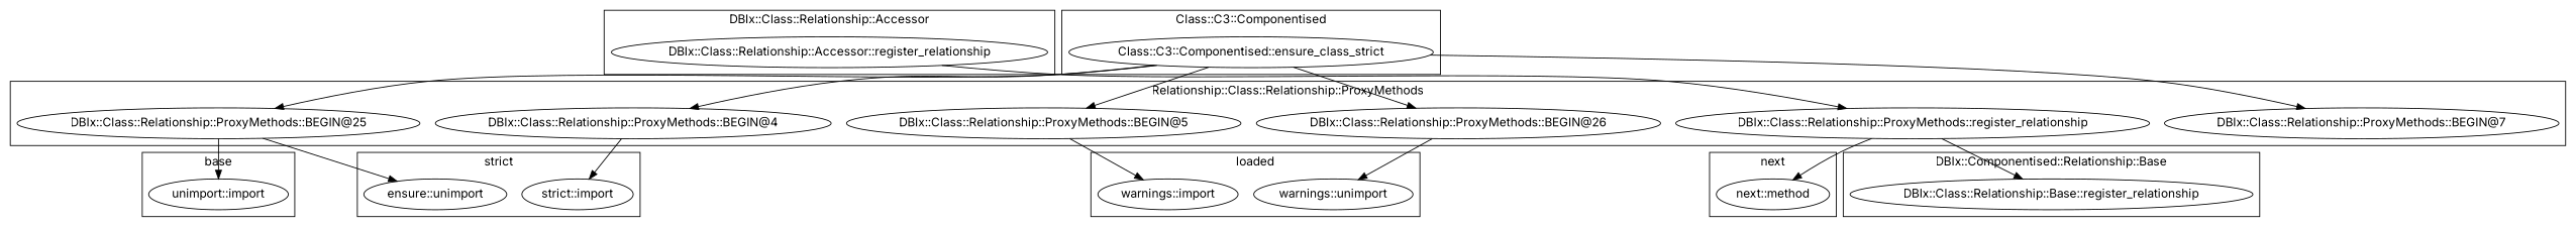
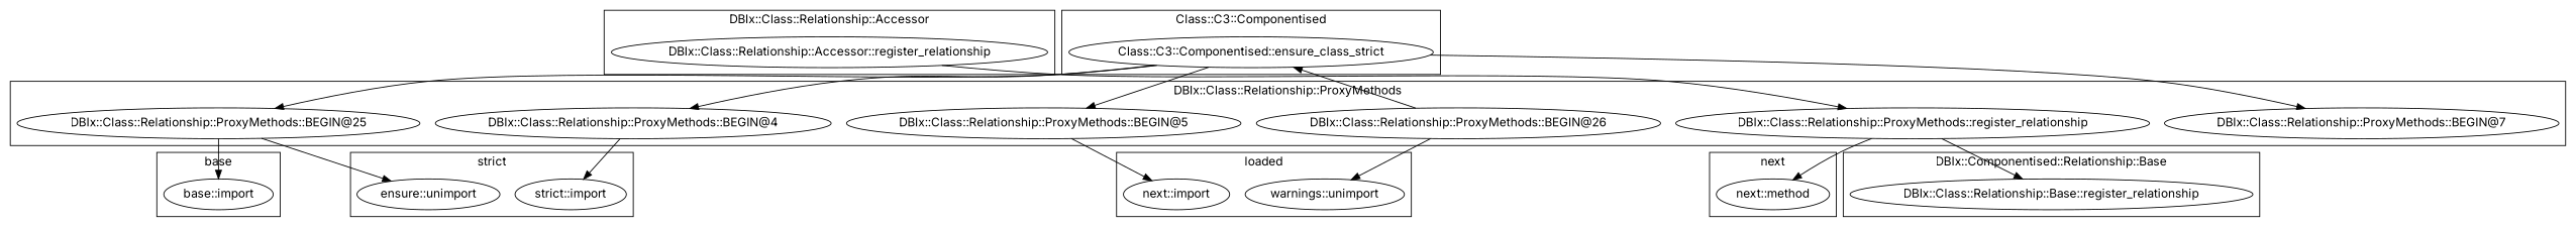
  digraph {
    fontname=Inter
    node [fontname=Inter]
    edge [fontname=Inter]
-   "base::import" [label="unimport::import"]
+   "base::import"
    "DBIx::Class::Relationship::Accessor::register_relationship"
    "warnings::unimport"
-   "warnings::import"
+   "warnings::import" [label="next::import"]
    "strict::import"
    n6 [label="ensure::unimport"]
    n7 [label="Class::C3::Componentised::ensure_class_strict"]
    "next::method"
    "DBIx::Class::Relationship::ProxyMethods::BEGIN@25"
    "DBIx::Class::Relationship::ProxyMethods::BEGIN@5"
    "DBIx::Class::Relationship::ProxyMethods::BEGIN@26"
    "DBIx::Class::Relationship::ProxyMethods::BEGIN@4"
    "DBIx::Class::Relationship::ProxyMethods::BEGIN@7"
    "DBIx::Class::Relationship::ProxyMethods::register_relationship"
    "DBIx::Class::Relationship::Base::register_relationship"
    subgraph cluster_1 {
      label=base
      "base::import"
    }
    subgraph cluster_2 {
      label="DBIx::Class::Relationship::Accessor"
      "DBIx::Class::Relationship::Accessor::register_relationship"
    }
    subgraph cluster_3 {
      label=loaded
      "warnings::unimport"
      "warnings::import"
    }
    subgraph cluster_4 {
      label="strict"
      "strict::import"
      n6
    }
    subgraph cluster_5 {
      label="Class::C3::Componentised"
      n7
    }
    subgraph cluster_6 {
      label=next
      "next::method"
    }
    subgraph cluster_7 {
-     label="Relationship::Class::Relationship::ProxyMethods"
+     label="DBIx::Class::Relationship::ProxyMethods"
      "DBIx::Class::Relationship::ProxyMethods::BEGIN@25"
      "DBIx::Class::Relationship::ProxyMethods::BEGIN@5"
      "DBIx::Class::Relationship::ProxyMethods::BEGIN@26"
      "DBIx::Class::Relationship::ProxyMethods::BEGIN@4"
      "DBIx::Class::Relationship::ProxyMethods::BEGIN@7"
      "DBIx::Class::Relationship::ProxyMethods::register_relationship"
    }
    subgraph cluster_8 {
      label="DBIx::Componentised::Relationship::Base"
      "DBIx::Class::Relationship::Base::register_relationship"
    }
    "DBIx::Class::Relationship::Accessor::register_relationship" -> "DBIx::Class::Relationship::ProxyMethods::register_relationship"
    n7 -> "DBIx::Class::Relationship::ProxyMethods::BEGIN@25"
    n7 -> "DBIx::Class::Relationship::ProxyMethods::BEGIN@5"
-   n7 -> "DBIx::Class::Relationship::ProxyMethods::BEGIN@26"
+   "DBIx::Class::Relationship::ProxyMethods::BEGIN@26" -> n7
    n7 -> "DBIx::Class::Relationship::ProxyMethods::BEGIN@4"
    n7 -> "DBIx::Class::Relationship::ProxyMethods::BEGIN@7"
    "DBIx::Class::Relationship::ProxyMethods::BEGIN@25" -> "base::import"
    "DBIx::Class::Relationship::ProxyMethods::BEGIN@25" -> n6
    "DBIx::Class::Relationship::ProxyMethods::BEGIN@5" -> "warnings::import"
    "DBIx::Class::Relationship::ProxyMethods::BEGIN@26" -> "warnings::unimport"
    "DBIx::Class::Relationship::ProxyMethods::BEGIN@4" -> "strict::import"
    "DBIx::Class::Relationship::ProxyMethods::register_relationship" -> "next::method"
    "DBIx::Class::Relationship::ProxyMethods::register_relationship" -> "DBIx::Class::Relationship::Base::register_relationship"
  }
